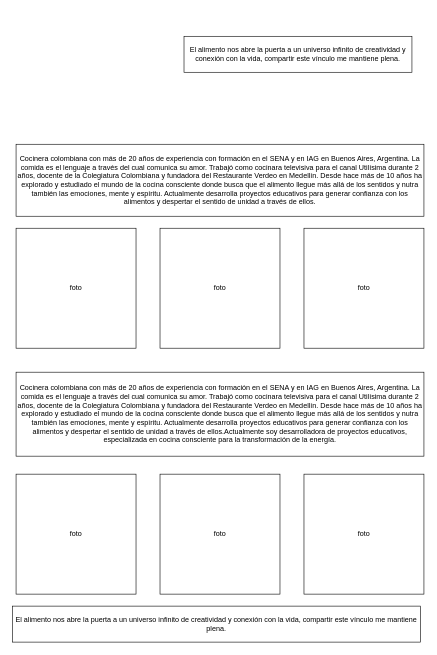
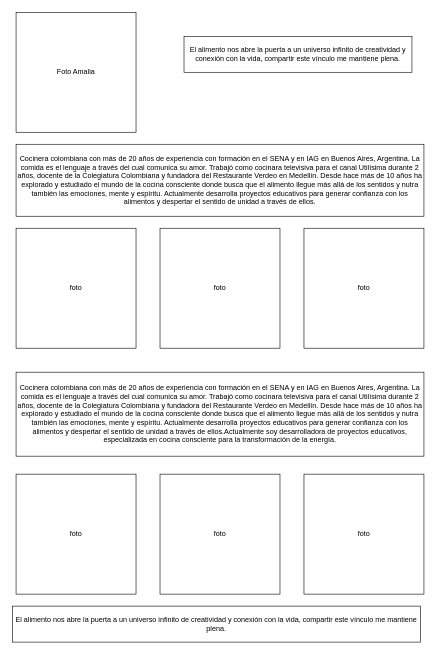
  <mxCell id="0" />
  <mxCell id="1" parent="0" />
  <mxCell id="2" value="El alimento nos abre la puerta a un universo infinito de creatividad y conexión con la vida, compartir este vínculo me mantiene plena." style="rounded=0;whiteSpace=wrap;html=1;" vertex="1" parent="1"><mxGeometry x="20" y="1010" width="680" height="60" as="geometry" /></mxCell>
+ <mxCell id="3" value="Foto Amalia" style="whiteSpace=wrap;html=1;aspect=fixed;" vertex="1" parent="1"><mxGeometry x="26" y="20" width="200" height="200" as="geometry" /></mxCell>
  <mxCell id="4" value="El alimento nos abre la puerta a un universo infinito de creatividad y conexión con la vida, compartir este vínculo me mantiene plena." style="whiteSpace=wrap;html=1;" vertex="1" parent="1"><mxGeometry x="306" y="60" width="380" height="60" as="geometry" /></mxCell>
  <mxCell id="5" value="Cocinera colombiana con más de 20 años de experiencia con formación en el SENA y en IAG en Buenos Aires, Argentina. La comida es el lenguaje a través del cual comunica su amor. Trabajó como cocinara televisiva para el canal Utilísima durante 2 años, docente de la Colegiatura Colombiana y fundadora del Restaurante Verdeo en Medellín. Desde hace más de 10 años ha explorado y estudiado el mundo de la cocina consciente donde busca que el alimento llegue más allá de los sentidos y nutra también las emociones, mente y espíritu. Actualmente desarrolla proyectos educativos para generar confianza con los alimentos y despertar el sentido de unidad a través de ellos." style="whiteSpace=wrap;html=1;strokeColor=#000000;fillColor=white;" vertex="1" parent="1"><mxGeometry x="26" y="240" width="680" height="120" as="geometry" /></mxCell>
  <mxCell id="6" value="foto" style="whiteSpace=wrap;html=1;aspect=fixed;strokeColor=#000000;fillColor=white;" vertex="1" parent="1"><mxGeometry x="26" y="380" width="200" height="200" as="geometry" /></mxCell>
  <mxCell id="7" value="foto" style="whiteSpace=wrap;html=1;aspect=fixed;strokeColor=#000000;fillColor=white;" vertex="1" parent="1"><mxGeometry x="266" y="380" width="200" height="200" as="geometry" /></mxCell>
  <mxCell id="8" value="foto" style="whiteSpace=wrap;html=1;aspect=fixed;strokeColor=#000000;fillColor=white;" vertex="1" parent="1"><mxGeometry x="506" y="380" width="200" height="200" as="geometry" /></mxCell>
  <mxCell id="9" value="Cocinera colombiana con más de 20 años de experiencia con formación en el SENA y en IAG en Buenos Aires, Argentina. La comida es el lenguaje a través del cual comunica su amor. Trabajó como cocinara televisiva para el canal Utilísima durante 2 años, docente de la Colegiatura Colombiana y fundadora del Restaurante Verdeo en Medellín. Desde hace más de 10 años ha explorado y estudiado el mundo de la cocina consciente donde busca que el alimento llegue más allá de los sentidos y nutra también las emociones, mente y espíritu. Actualmente desarrolla proyectos educativos para generar confianza con los alimentos y despertar el sentido de unidad a través de ellos.Actualmente soy desarrolladora de proyectos educativos, especializada en cocina consciente para la transformación de la energía." style="whiteSpace=wrap;html=1;" vertex="1" parent="1"><mxGeometry x="26" y="620" width="680" height="140" as="geometry" /></mxCell>
  <mxCell id="10" value="foto" style="whiteSpace=wrap;html=1;aspect=fixed;" vertex="1" parent="1"><mxGeometry x="26" y="790" width="200" height="200" as="geometry" /></mxCell>
  <mxCell id="11" value="foto" style="whiteSpace=wrap;html=1;aspect=fixed;" vertex="1" parent="1"><mxGeometry x="266" y="790" width="200" height="200" as="geometry" /></mxCell>
  <mxCell id="12" value="foto" style="whiteSpace=wrap;html=1;aspect=fixed;" vertex="1" parent="1"><mxGeometry x="506" y="790" width="200" height="200" as="geometry" /></mxCell>
